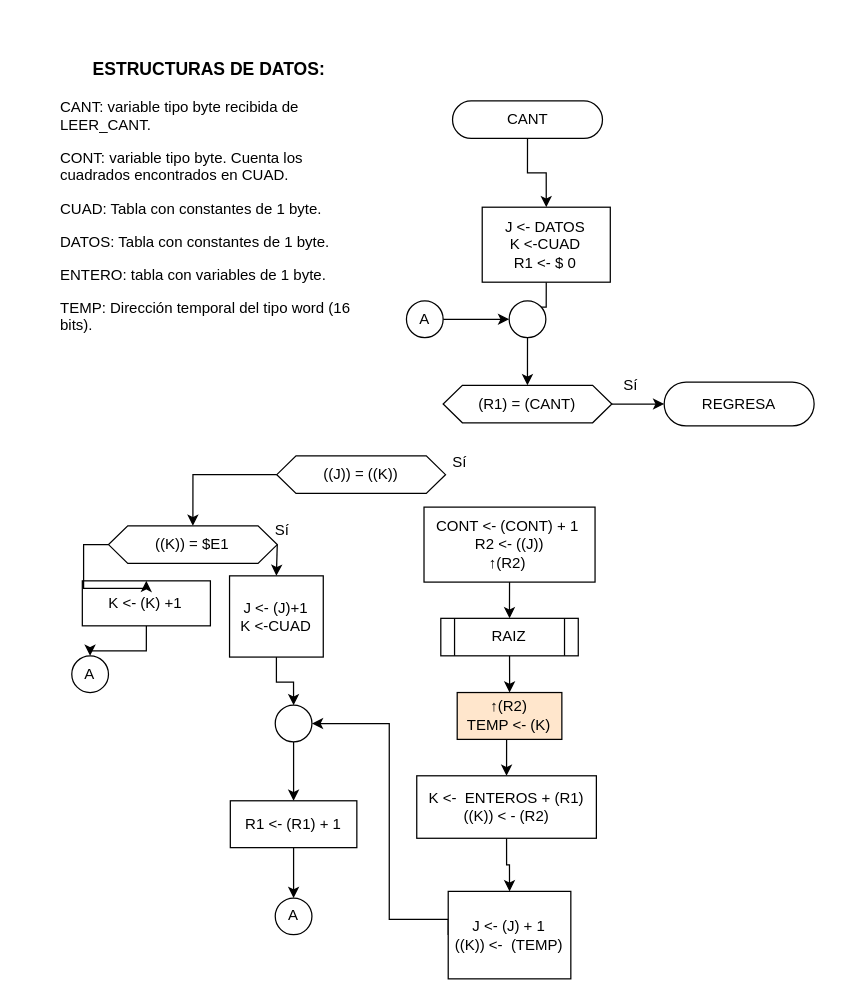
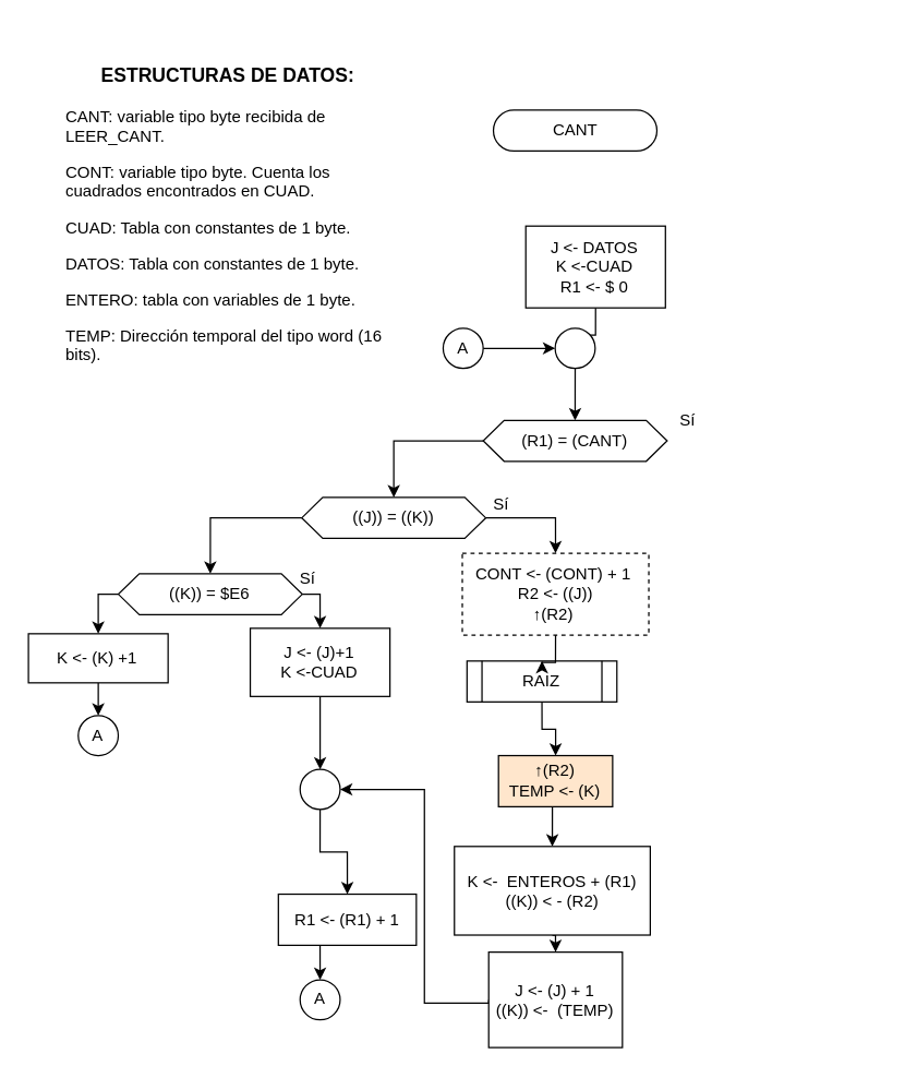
  <mxCell id="0" />
  <mxCell id="1" parent="0" />
- <mxCell id="2" style="edgeStyle=orthogonalEdgeStyle;rounded=0;orthogonalLoop=1;jettySize=auto;html=1;exitX=0.5;exitY=1;exitDx=0;exitDy=0;entryX=0.5;entryY=0;entryDx=0;entryDy=0;" edge="1" parent="1" source="3" target="5"><mxGeometry relative="1" as="geometry" /></mxCell>
  <mxCell id="3" value="CANT" style="rounded=1;whiteSpace=wrap;html=1;fontSize=12;glass=0;strokeWidth=1;shadow=0;arcSize=50;" vertex="1" parent="1"><mxGeometry x="361.63" y="80" width="120" height="30" as="geometry" /></mxCell>
  <mxCell id="4" style="edgeStyle=orthogonalEdgeStyle;rounded=0;orthogonalLoop=1;jettySize=auto;html=1;exitX=0.5;exitY=1;exitDx=0;exitDy=0;" edge="1" parent="1" source="5" target="15"><mxGeometry relative="1" as="geometry" /></mxCell>
  <mxCell id="5" value="J &amp;lt;- DATOS&lt;br&gt;K &amp;lt;-CUAD&lt;br&gt;R1 &amp;lt;- $ 0" style="rounded=0;whiteSpace=wrap;html=1;" vertex="1" parent="1"><mxGeometry x="385.39" y="165" width="102.49" height="60" as="geometry" /></mxCell>
+ <mxCell id="6" style="edgeStyle=orthogonalEdgeStyle;rounded=0;orthogonalLoop=1;jettySize=auto;html=1;exitX=1;exitY=0.5;exitDx=0;exitDy=0;entryX=0.5;entryY=0;entryDx=0;entryDy=0;" edge="1" parent="1" source="8" target="19"><mxGeometry relative="1" as="geometry" /></mxCell>
  <mxCell id="7" style="edgeStyle=orthogonalEdgeStyle;rounded=0;orthogonalLoop=1;jettySize=auto;html=1;exitX=0;exitY=0.5;exitDx=0;exitDy=0;entryX=0.5;entryY=0;entryDx=0;entryDy=0;" edge="1" parent="1" source="8" target="35"><mxGeometry relative="1" as="geometry" /></mxCell>
  <mxCell id="8" value="((J)) = ((K))" style="shape=hexagon;perimeter=hexagonPerimeter2;whiteSpace=wrap;html=1;size=0.114;" vertex="1" parent="1"><mxGeometry x="221" y="364" width="135.01" height="30" as="geometry" /></mxCell>
- <mxCell id="9" value="REGRESA" style="rounded=1;whiteSpace=wrap;html=1;fontSize=12;glass=0;strokeWidth=1;shadow=0;arcSize=50;" vertex="1" parent="1"><mxGeometry x="531" y="305" width="120" height="35" as="geometry" /></mxCell>
  <mxCell id="10" value="Sí" style="text;html=1;align=center;verticalAlign=middle;resizable=0;points=[];autosize=1;" vertex="1" parent="1"><mxGeometry x="352.25" y="359" width="30" height="20" as="geometry" /></mxCell>
  <mxCell id="11" style="edgeStyle=orthogonalEdgeStyle;rounded=0;orthogonalLoop=1;jettySize=auto;html=1;exitX=0.5;exitY=1;exitDx=0;exitDy=0;" edge="1" parent="1" source="12" target="17"><mxGeometry relative="1" as="geometry" /></mxCell>
- <mxCell id="12" value="RAIZ" style="shape=process;whiteSpace=wrap;html=1;backgroundOutline=1;" vertex="1" parent="1"><mxGeometry x="352.25" y="494" width="110" height="30" as="geometry" /></mxCell>
+ <mxCell id="12" value="RAIZ" style="shape=process;whiteSpace=wrap;html=1;backgroundOutline=1;" vertex="1" parent="1"><mxGeometry x="342.25" y="484" width="110" height="30" as="geometry" /></mxCell>
  <mxCell id="13" value="&lt;h3 style=&quot;text-align: center&quot;&gt;ESTRUCTURAS DE DATOS:&lt;/h3&gt;&lt;p&gt;CANT: variable tipo byte recibida de LEER_CANT.&lt;/p&gt;&lt;p&gt;CONT: variable tipo byte. Cuenta los cuadrados encontrados en CUAD.&lt;/p&gt;&lt;p&gt;CUAD: Tabla con constantes de 1 byte.&lt;/p&gt;&lt;p&gt;DATOS: Tabla con constantes de 1 byte.&lt;/p&gt;&lt;p&gt;ENTERO: tabla con variables de 1 byte.&lt;/p&gt;TEMP: Dirección temporal del tipo word (16 bits)." style="text;html=1;strokeColor=none;fillColor=none;align=left;verticalAlign=middle;whiteSpace=wrap;rounded=0;" vertex="1" parent="1"><mxGeometry x="45.68" y="20" width="240" height="260" as="geometry" /></mxCell>
  <mxCell id="14" style="edgeStyle=orthogonalEdgeStyle;rounded=0;orthogonalLoop=1;jettySize=auto;html=1;exitX=0.5;exitY=1;exitDx=0;exitDy=0;" edge="1" parent="1" source="15" target="26"><mxGeometry relative="1" as="geometry" /></mxCell>
  <mxCell id="15" value="" style="ellipse;whiteSpace=wrap;html=1;aspect=fixed;" vertex="1" parent="1"><mxGeometry x="406.95" y="240" width="29.37" height="29.37" as="geometry" /></mxCell>
  <mxCell id="16" style="edgeStyle=orthogonalEdgeStyle;rounded=0;orthogonalLoop=1;jettySize=auto;html=1;exitX=0.5;exitY=1;exitDx=0;exitDy=0;entryX=0.5;entryY=0;entryDx=0;entryDy=0;" edge="1" parent="1" source="17" target="28"><mxGeometry relative="1" as="geometry" /></mxCell>
  <mxCell id="17" value="↑(R2)&lt;br&gt;TEMP &amp;lt;- (K)" style="rounded=0;whiteSpace=wrap;html=1;fillColor=#ffe6cc;" vertex="1" parent="1"><mxGeometry x="365.37" y="553.37" width="83.75" height="37.5" as="geometry" /></mxCell>
  <mxCell id="18" style="edgeStyle=orthogonalEdgeStyle;rounded=0;orthogonalLoop=1;jettySize=auto;html=1;exitX=0.5;exitY=1;exitDx=0;exitDy=0;" edge="1" parent="1" source="19" target="12"><mxGeometry relative="1" as="geometry" /></mxCell>
- <mxCell id="19" value="CONT &amp;lt;- (CONT) + 1&amp;nbsp;&lt;br&gt;R2 &amp;lt;- ((J))&lt;br&gt;↑(R2)&amp;nbsp;" style="rounded=0;whiteSpace=wrap;html=1;" vertex="1" parent="1"><mxGeometry x="338.81" y="405" width="136.87" height="60" as="geometry" /></mxCell>
+ <mxCell id="19" value="CONT &amp;lt;- (CONT) + 1&amp;nbsp;&lt;br&gt;R2 &amp;lt;- ((J))&lt;br&gt;↑(R2)&amp;nbsp;" style="rounded=0;whiteSpace=wrap;html=1;dashed=1;" vertex="1" parent="1"><mxGeometry x="338.81" y="405" width="136.87" height="60" as="geometry" /></mxCell>
  <mxCell id="20" style="edgeStyle=orthogonalEdgeStyle;rounded=0;orthogonalLoop=1;jettySize=auto;html=1;exitX=0.5;exitY=1;exitDx=0;exitDy=0;entryX=0.5;entryY=0;entryDx=0;entryDy=0;" edge="1" parent="1" source="21" target="36"><mxGeometry relative="1" as="geometry" /></mxCell>
- <mxCell id="21" value="K &amp;lt;- (K) +1" style="rounded=0;whiteSpace=wrap;html=1;" vertex="1" parent="1"><mxGeometry x="65.38" y="464" width="102.49" height="36" as="geometry" /></mxCell>
+ <mxCell id="21" value="K &amp;lt;- (K) +1" style="rounded=0;whiteSpace=wrap;html=1;" vertex="1" parent="1"><mxGeometry x="20.38" y="464" width="102.49" height="36" as="geometry" /></mxCell>
  <mxCell id="22" style="edgeStyle=orthogonalEdgeStyle;rounded=0;orthogonalLoop=1;jettySize=auto;html=1;exitX=0.5;exitY=1;exitDx=0;exitDy=0;entryX=0.5;entryY=0;entryDx=0;entryDy=0;" edge="1" parent="1" source="23" target="38"><mxGeometry relative="1" as="geometry" /></mxCell>
- <mxCell id="23" value="J &amp;lt;- (J)+1&lt;br&gt;K &amp;lt;-CUAD" style="rounded=0;whiteSpace=wrap;html=1;" vertex="1" parent="1"><mxGeometry x="183.19" y="460" width="75" height="65" as="geometry" /></mxCell>
- <mxCell id="25" style="edgeStyle=orthogonalEdgeStyle;rounded=0;orthogonalLoop=1;jettySize=auto;html=1;exitX=1;exitY=0.5;exitDx=0;exitDy=0;entryX=0;entryY=0.5;entryDx=0;entryDy=0;" edge="1" parent="1" source="26" target="9"><mxGeometry relative="1" as="geometry" /></mxCell>
+ <mxCell id="23" value="J &amp;lt;- (J)+1&lt;br&gt;K &amp;lt;-CUAD" style="rounded=0;whiteSpace=wrap;html=1;" vertex="1" parent="1"><mxGeometry x="183.19" y="460" width="102.49" height="50" as="geometry" /></mxCell>
+ <mxCell id="24" style="edgeStyle=orthogonalEdgeStyle;rounded=0;orthogonalLoop=1;jettySize=auto;html=1;exitX=0;exitY=0.5;exitDx=0;exitDy=0;" edge="1" parent="1" source="26" target="8"><mxGeometry relative="1" as="geometry" /></mxCell>
  <mxCell id="26" value="(R1) = (CANT)" style="shape=hexagon;perimeter=hexagonPerimeter2;whiteSpace=wrap;html=1;size=0.114;" vertex="1" parent="1"><mxGeometry x="354.13" y="307.5" width="135.01" height="30" as="geometry" /></mxCell>
  <mxCell id="27" style="edgeStyle=orthogonalEdgeStyle;rounded=0;orthogonalLoop=1;jettySize=auto;html=1;exitX=0.5;exitY=1;exitDx=0;exitDy=0;entryX=0.5;entryY=0;entryDx=0;entryDy=0;" edge="1" parent="1" source="28" target="32"><mxGeometry relative="1" as="geometry" /></mxCell>
- <mxCell id="28" value="K &amp;lt;-&amp;nbsp; ENTEROS + (R1)&lt;br&gt;((K)) &amp;lt; - (R2)" style="rounded=0;whiteSpace=wrap;html=1;" vertex="1" parent="1"><mxGeometry x="333" y="620" width="143.74" height="50" as="geometry" /></mxCell>
+ <mxCell id="28" value="K &amp;lt;-&amp;nbsp; ENTEROS + (R1)&lt;br&gt;((K)) &amp;lt; - (R2)" style="rounded=0;whiteSpace=wrap;html=1;" vertex="1" parent="1"><mxGeometry x="333" y="620" width="143.74" height="65" as="geometry" /></mxCell>
  <mxCell id="29" style="edgeStyle=orthogonalEdgeStyle;rounded=0;orthogonalLoop=1;jettySize=auto;html=1;exitX=1;exitY=0.5;exitDx=0;exitDy=0;entryX=0;entryY=0.5;entryDx=0;entryDy=0;" edge="1" parent="1" source="30" target="15"><mxGeometry relative="1" as="geometry" /></mxCell>
  <mxCell id="30" value="A" style="ellipse;whiteSpace=wrap;html=1;aspect=fixed;" vertex="1" parent="1"><mxGeometry x="324.76" y="240" width="29.37" height="29.37" as="geometry" /></mxCell>
  <mxCell id="31" style="edgeStyle=orthogonalEdgeStyle;rounded=0;orthogonalLoop=1;jettySize=auto;html=1;exitX=0;exitY=0.5;exitDx=0;exitDy=0;entryX=1;entryY=0.5;entryDx=0;entryDy=0;" edge="1" parent="1" source="32" target="38"><mxGeometry relative="1" as="geometry"><Array as="points"><mxPoint x="358" y="735" /><mxPoint x="311" y="735" /><mxPoint x="311" y="578" /></Array></mxGeometry></mxCell>
- <mxCell id="32" value="J &amp;lt;- (J) + 1&lt;br&gt;((K)) &amp;lt;-&amp;nbsp; (TEMP)&lt;br&gt;" style="rounded=0;whiteSpace=wrap;html=1;" vertex="1" parent="1"><mxGeometry x="358.18" y="712.5" width="98.12" height="70" as="geometry" /></mxCell>
+ <mxCell id="32" value="J &amp;lt;- (J) + 1&lt;br&gt;((K)) &amp;lt;-&amp;nbsp; (TEMP)&lt;br&gt;" style="rounded=0;whiteSpace=wrap;html=1;" vertex="1" parent="1"><mxGeometry x="358.18" y="697.5" width="98.12" height="70" as="geometry" /></mxCell>
  <mxCell id="33" style="edgeStyle=orthogonalEdgeStyle;rounded=0;orthogonalLoop=1;jettySize=auto;html=1;exitX=0;exitY=0.5;exitDx=0;exitDy=0;entryX=0.5;entryY=0;entryDx=0;entryDy=0;" edge="1" parent="1" source="35" target="21"><mxGeometry relative="1" as="geometry" /></mxCell>
  <mxCell id="34" style="edgeStyle=orthogonalEdgeStyle;rounded=0;orthogonalLoop=1;jettySize=auto;html=1;exitX=1;exitY=0.5;exitDx=0;exitDy=0;entryX=0.5;entryY=0;entryDx=0;entryDy=0;" edge="1" parent="1" source="35" target="23"><mxGeometry relative="1" as="geometry" /></mxCell>
- <mxCell id="35" value="((K)) = $E1" style="shape=hexagon;perimeter=hexagonPerimeter2;whiteSpace=wrap;html=1;size=0.114;" vertex="1" parent="1"><mxGeometry x="86.36" y="420" width="135.01" height="30" as="geometry" /></mxCell>
+ <mxCell id="35" value="((K)) = $E6" style="shape=hexagon;perimeter=hexagonPerimeter2;whiteSpace=wrap;html=1;size=0.114;" vertex="1" parent="1"><mxGeometry x="86.36" y="420" width="135.01" height="30" as="geometry" /></mxCell>
  <mxCell id="36" value="A" style="ellipse;whiteSpace=wrap;html=1;aspect=fixed;" vertex="1" parent="1"><mxGeometry x="56.94" y="524" width="29.37" height="29.37" as="geometry" /></mxCell>
  <mxCell id="37" style="edgeStyle=orthogonalEdgeStyle;rounded=0;orthogonalLoop=1;jettySize=auto;html=1;exitX=0.5;exitY=1;exitDx=0;exitDy=0;entryX=0.5;entryY=0;entryDx=0;entryDy=0;" edge="1" parent="1" source="38" target="40"><mxGeometry relative="1" as="geometry" /></mxCell>
  <mxCell id="38" value="" style="ellipse;whiteSpace=wrap;html=1;aspect=fixed;" vertex="1" parent="1"><mxGeometry x="219.75" y="563.5" width="29.37" height="29.37" as="geometry" /></mxCell>
  <mxCell id="39" style="edgeStyle=orthogonalEdgeStyle;rounded=0;orthogonalLoop=1;jettySize=auto;html=1;exitX=0.5;exitY=1;exitDx=0;exitDy=0;entryX=0.5;entryY=0;entryDx=0;entryDy=0;" edge="1" parent="1" source="40" target="41"><mxGeometry relative="1" as="geometry" /></mxCell>
- <mxCell id="40" value="&lt;span style=&quot;font-family: &amp;#34;helvetica&amp;#34;&quot;&gt;R1 &amp;lt;- (R1) + 1&lt;/span&gt;" style="rounded=0;whiteSpace=wrap;html=1;" vertex="1" parent="1"><mxGeometry x="183.81" y="640" width="101.25" height="37.5" as="geometry" /></mxCell>
+ <mxCell id="40" value="&lt;span style=&quot;font-family: &amp;#34;helvetica&amp;#34;&quot;&gt;R1 &amp;lt;- (R1) + 1&lt;/span&gt;" style="rounded=0;whiteSpace=wrap;html=1;" vertex="1" parent="1"><mxGeometry x="203.81" y="655" width="101.25" height="37.5" as="geometry" /></mxCell>
  <mxCell id="41" value="A" style="ellipse;whiteSpace=wrap;html=1;aspect=fixed;" vertex="1" parent="1"><mxGeometry x="219.75" y="717.81" width="29.37" height="29.37" as="geometry" /></mxCell>
  <mxCell id="42" value="Sí" style="text;html=1;align=center;verticalAlign=middle;resizable=0;points=[];autosize=1;" vertex="1" parent="1"><mxGeometry x="489" y="298" width="30" height="20" as="geometry" /></mxCell>
  <mxCell id="43" value="Sí" style="text;html=1;align=center;verticalAlign=middle;resizable=0;points=[];autosize=1;" vertex="1" parent="1"><mxGeometry x="210.38" y="414" width="30" height="20" as="geometry" /></mxCell>
